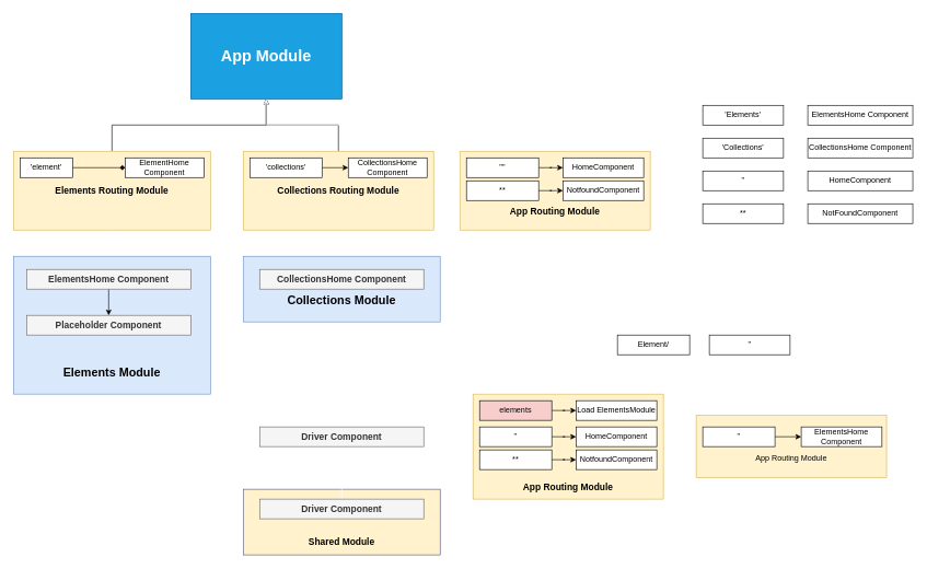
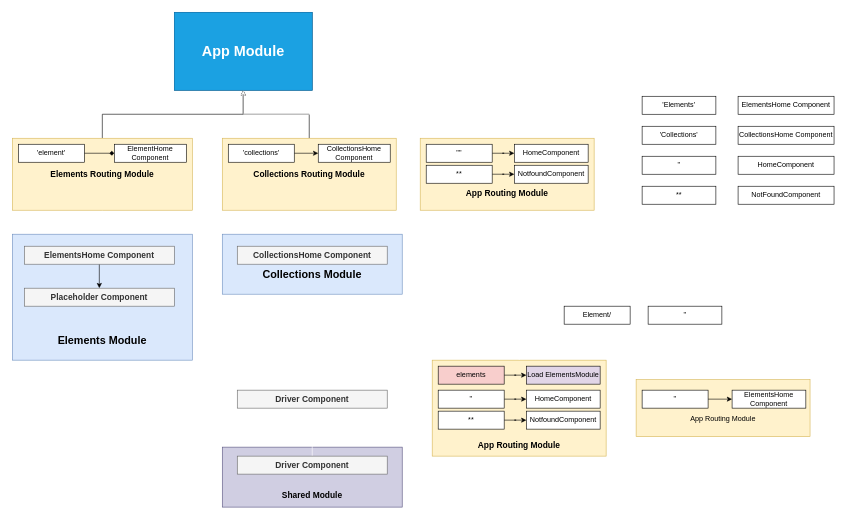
  <mxCell id="0" />
  <mxCell id="1" parent="0" />
  <mxCell id="2" style="edgeStyle=orthogonalEdgeStyle;rounded=0;orthogonalLoop=1;jettySize=auto;html=1;entryX=0.5;entryY=1;entryDx=0;entryDy=0;" parent="1" source="3" target="7" edge="1"><mxGeometry relative="1" as="geometry" /></mxCell>
  <mxCell id="3" value="&lt;h3&gt;&lt;font color=&quot;#000000&quot;&gt;Elements Routing Module&lt;/font&gt;&lt;/h3&gt;" style="rounded=0;whiteSpace=wrap;html=1;fillColor=#fff2cc;strokeColor=#d6b656;" parent="1" vertex="1"><mxGeometry x="20" y="230" width="300" height="120" as="geometry" /></mxCell>
  <mxCell id="4" style="edgeStyle=orthogonalEdgeStyle;rounded=0;orthogonalLoop=1;jettySize=auto;html=1;entryX=0.5;entryY=1;entryDx=0;entryDy=0;" parent="1" source="5" target="7" edge="1"><mxGeometry relative="1" as="geometry"><Array as="points"><mxPoint x="515" y="190" /><mxPoint x="405" y="190" /></Array></mxGeometry></mxCell>
  <mxCell id="5" value="&lt;h3&gt;&lt;font color=&quot;#000000&quot;&gt;Collections Routing Module&lt;/font&gt;&lt;/h3&gt;" style="rounded=0;whiteSpace=wrap;html=1;fillColor=#fff2cc;strokeColor=#d6b656;" parent="1" vertex="1"><mxGeometry x="370" y="230" width="290" height="120" as="geometry" /></mxCell>
  <mxCell id="6" value="" style="group;fillColor=#f5f5f5;strokeColor=#666666;fontColor=#333333;" parent="1" vertex="1" connectable="0"><mxGeometry x="290" y="20" width="230" height="130" as="geometry" /></mxCell>
  <mxCell id="7" value="&lt;h1&gt;App Module&lt;/h1&gt;" style="rounded=0;whiteSpace=wrap;html=1;fillColor=#1ba1e2;strokeColor=#006EAF;fontColor=#ffffff;" parent="6" vertex="1"><mxGeometry width="230" height="130" as="geometry" /></mxCell>
  <mxCell id="8" style="edgeStyle=orthogonalEdgeStyle;rounded=0;orthogonalLoop=1;jettySize=auto;html=1;strokeColor=#000000;endArrow=diamond;" parent="1" source="9" target="10" edge="1"><mxGeometry relative="1" as="geometry" /></mxCell>
- <mxCell id="9" value="&lt;font color=&quot;#000000&quot;&gt;'element'&lt;/font&gt;" style="rounded=0;whiteSpace=wrap;html=1;fillColor=#FFFFFF;strokeColor=#000000;" parent="1" vertex="1"><mxGeometry x="30" y="240" width="80" height="30" as="geometry" /></mxCell>
+ <mxCell id="9" value="&lt;font color=&quot;#000000&quot;&gt;'element'&lt;/font&gt;" style="rounded=0;whiteSpace=wrap;html=1;fillColor=#FFFFFF;strokeColor=#000000;" parent="1" vertex="1"><mxGeometry y="240" width="110" height="30" as="geometry" x="30" /></mxCell>
  <mxCell id="10" value="&lt;font color=&quot;#000000&quot;&gt;ElementHome&lt;br&gt;Component&lt;/font&gt;" style="rounded=0;whiteSpace=wrap;html=1;fillColor=#FFFFFF;strokeColor=#000000;" parent="1" vertex="1"><mxGeometry x="190" y="240" width="120" height="30" as="geometry" /></mxCell>
  <mxCell id="11" value="" style="edgeStyle=orthogonalEdgeStyle;rounded=0;orthogonalLoop=1;jettySize=auto;html=1;strokeColor=#000000;" parent="1" source="12" target="13" edge="1"><mxGeometry relative="1" as="geometry" /></mxCell>
  <mxCell id="12" value="&lt;font color=&quot;#000000&quot;&gt;'collections'&lt;/font&gt;" style="rounded=0;whiteSpace=wrap;html=1;fillColor=#FFFFFF;strokeColor=#000000;" parent="1" vertex="1"><mxGeometry x="380" y="240" width="110" height="30" as="geometry" /></mxCell>
  <mxCell id="13" value="&lt;font color=&quot;#000000&quot;&gt;CollectionsHome&lt;br&gt;Component&lt;/font&gt;" style="rounded=0;whiteSpace=wrap;html=1;fillColor=#FFFFFF;strokeColor=#000000;" parent="1" vertex="1"><mxGeometry x="530" y="240" width="120" height="30" as="geometry" /></mxCell>
  <mxCell id="14" value="" style="edgeStyle=orthogonalEdgeStyle;rounded=0;orthogonalLoop=1;jettySize=auto;html=1;strokeColor=#FFFFFF;" parent="1" source="16" target="3" edge="1"><mxGeometry relative="1" as="geometry" /></mxCell>
  <mxCell id="15" style="edgeStyle=orthogonalEdgeStyle;rounded=0;orthogonalLoop=1;jettySize=auto;html=1;entryX=0;entryY=0.5;entryDx=0;entryDy=0;strokeColor=#FFFFFF;" edge="1" parent="1" source="16" target="62"><mxGeometry relative="1" as="geometry" /></mxCell>
  <mxCell id="16" value="&lt;h2&gt;&lt;font color=&quot;#000000&quot;&gt;&lt;br&gt;&lt;/font&gt;&lt;/h2&gt;&lt;h2&gt;&lt;font color=&quot;#000000&quot;&gt;&lt;br&gt;&lt;/font&gt;&lt;/h2&gt;&lt;h2&gt;&lt;font color=&quot;#000000&quot;&gt;&lt;br&gt;&lt;/font&gt;&lt;/h2&gt;&lt;h2&gt;&lt;font color=&quot;#000000&quot;&gt;&lt;br&gt;&lt;/font&gt;&lt;/h2&gt;&lt;h2&gt;&lt;font color=&quot;#000000&quot;&gt;Elements Module&lt;/font&gt;&lt;/h2&gt;" style="rounded=0;whiteSpace=wrap;html=1;fillColor=#dae8fc;strokeColor=#6c8ebf;" parent="1" vertex="1"><mxGeometry x="20" y="390" width="300" height="210" as="geometry" /></mxCell>
  <mxCell id="17" value="" style="edgeStyle=orthogonalEdgeStyle;rounded=0;orthogonalLoop=1;jettySize=auto;html=1;strokeColor=#FFFFFF;entryX=0.524;entryY=1;entryDx=0;entryDy=0;entryPerimeter=0;" parent="1" source="18" target="5" edge="1"><mxGeometry relative="1" as="geometry" /></mxCell>
  <mxCell id="18" value="&lt;h2&gt;&lt;font color=&quot;#000000&quot;&gt;&lt;br&gt;&lt;/font&gt;&lt;/h2&gt;&lt;h2&gt;&lt;font color=&quot;#000000&quot;&gt;Collections Module&lt;/font&gt;&lt;/h2&gt;" style="rounded=0;whiteSpace=wrap;html=1;fillColor=#dae8fc;strokeColor=#6c8ebf;" parent="1" vertex="1"><mxGeometry x="370" y="390" width="300" height="100" as="geometry" /></mxCell>
  <mxCell id="19" value="" style="edgeStyle=orthogonalEdgeStyle;rounded=0;orthogonalLoop=1;jettySize=auto;html=1;strokeColor=#000000;" edge="1" parent="1" source="20" target="21"><mxGeometry relative="1" as="geometry" /></mxCell>
  <mxCell id="20" value="&lt;h3&gt;ElementsHome Component&lt;/h3&gt;" style="rounded=0;whiteSpace=wrap;html=1;fillColor=#f5f5f5;strokeColor=#666666;fontColor=#333333;" parent="1" vertex="1"><mxGeometry x="40" y="410" width="250" height="30" as="geometry" /></mxCell>
  <mxCell id="21" value="&lt;h3&gt;Placeholder Component&lt;/h3&gt;" style="rounded=0;whiteSpace=wrap;html=1;fillColor=#f5f5f5;strokeColor=#666666;fontColor=#333333;" vertex="1" parent="1"><mxGeometry x="40" y="480" width="250" height="30" as="geometry" /></mxCell>
  <mxCell id="22" value="&lt;h3&gt;CollectionsHome Component&lt;/h3&gt;" style="rounded=0;whiteSpace=wrap;html=1;fillColor=#f5f5f5;strokeColor=#666666;fontColor=#333333;" parent="1" vertex="1"><mxGeometry x="395" y="410" width="250" height="30" as="geometry" /></mxCell>
  <mxCell id="23" style="edgeStyle=orthogonalEdgeStyle;rounded=0;orthogonalLoop=1;jettySize=auto;html=1;entryX=0.5;entryY=1;entryDx=0;entryDy=0;strokeColor=#FFFFFF;" parent="1" source="24" target="7" edge="1"><mxGeometry relative="1" as="geometry"><Array as="points"><mxPoint x="845" y="190" /><mxPoint x="405" y="190" /></Array></mxGeometry></mxCell>
  <mxCell id="24" value="&lt;h3&gt;&lt;font color=&quot;#000000&quot;&gt;&lt;br&gt;&lt;/font&gt;&lt;/h3&gt;&lt;h3&gt;&lt;font color=&quot;#000000&quot;&gt;&lt;br&gt;&lt;/font&gt;&lt;/h3&gt;&lt;h3&gt;&lt;font color=&quot;#000000&quot;&gt;App Routing Module&lt;/font&gt;&lt;/h3&gt;" style="rounded=0;whiteSpace=wrap;html=1;fillColor=#fff2cc;strokeColor=#d6b656;" parent="1" vertex="1"><mxGeometry x="700" y="230" width="290" height="120" as="geometry" /></mxCell>
  <mxCell id="25" value="" style="edgeStyle=orthogonalEdgeStyle;rounded=0;orthogonalLoop=1;jettySize=auto;html=1;strokeColor=#000000;" parent="1" source="26" target="29" edge="1"><mxGeometry relative="1" as="geometry" /></mxCell>
  <mxCell id="26" value="&lt;font color=&quot;#000000&quot;&gt;&quot;&quot;&lt;/font&gt;" style="rounded=0;whiteSpace=wrap;html=1;fillColor=#FFFFFF;strokeColor=#000000;" parent="1" vertex="1"><mxGeometry x="710" y="240" width="110" height="30" as="geometry" /></mxCell>
  <mxCell id="27" value="" style="edgeStyle=orthogonalEdgeStyle;rounded=0;orthogonalLoop=1;jettySize=auto;html=1;strokeColor=#000000;" parent="1" source="28" target="30" edge="1"><mxGeometry relative="1" as="geometry" /></mxCell>
  <mxCell id="28" value="&lt;font color=&quot;#000000&quot;&gt;**&lt;/font&gt;" style="rounded=0;whiteSpace=wrap;html=1;fillColor=#FFFFFF;strokeColor=#000000;" parent="1" vertex="1"><mxGeometry x="710" y="275" width="110" height="30" as="geometry" /></mxCell>
  <mxCell id="29" value="&lt;font color=&quot;#000000&quot;&gt;HomeComponent&lt;/font&gt;" style="rounded=0;whiteSpace=wrap;html=1;fillColor=#FFFFFF;strokeColor=#000000;" parent="1" vertex="1"><mxGeometry x="857" y="240" width="123" height="30" as="geometry" /></mxCell>
  <mxCell id="30" value="&lt;font color=&quot;#000000&quot;&gt;NotfoundComponent&lt;/font&gt;" style="rounded=0;whiteSpace=wrap;html=1;fillColor=#FFFFFF;strokeColor=#000000;" parent="1" vertex="1"><mxGeometry x="857" y="275" width="123" height="30" as="geometry" /></mxCell>
  <mxCell id="31" value="" style="edgeStyle=orthogonalEdgeStyle;rounded=0;orthogonalLoop=1;jettySize=auto;html=1;strokeColor=#FFFFFF;" parent="1" source="32" target="39" edge="1"><mxGeometry relative="1" as="geometry" /></mxCell>
  <mxCell id="32" value="&lt;font color=&quot;#000000&quot;&gt;'Elements'&lt;/font&gt;" style="rounded=0;whiteSpace=wrap;html=1;fillColor=#FFFFFF;strokeColor=#000000;" parent="1" vertex="1"><mxGeometry x="1070" y="160" width="123" height="30" as="geometry" /></mxCell>
  <mxCell id="33" value="" style="edgeStyle=orthogonalEdgeStyle;rounded=0;orthogonalLoop=1;jettySize=auto;html=1;strokeColor=#FFFFFF;" parent="1" source="34" target="40" edge="1"><mxGeometry relative="1" as="geometry" /></mxCell>
  <mxCell id="34" value="&lt;font color=&quot;#000000&quot;&gt;'Collections'&lt;/font&gt;" style="rounded=0;whiteSpace=wrap;html=1;fillColor=#FFFFFF;strokeColor=#000000;" parent="1" vertex="1"><mxGeometry x="1070" y="210" width="123" height="30" as="geometry" /></mxCell>
  <mxCell id="35" value="" style="edgeStyle=orthogonalEdgeStyle;rounded=0;orthogonalLoop=1;jettySize=auto;html=1;strokeColor=#FFFFFF;" parent="1" source="36" target="41" edge="1"><mxGeometry relative="1" as="geometry" /></mxCell>
  <mxCell id="36" value="&lt;font color=&quot;#000000&quot;&gt;&quot;&lt;/font&gt;" style="rounded=0;whiteSpace=wrap;html=1;fillColor=#FFFFFF;strokeColor=#000000;" parent="1" vertex="1"><mxGeometry x="1070" width="123" height="30" as="geometry" y="260" /></mxCell>
  <mxCell id="37" value="" style="edgeStyle=orthogonalEdgeStyle;rounded=0;orthogonalLoop=1;jettySize=auto;html=1;strokeColor=#FFFFFF;" parent="1" source="38" target="42" edge="1"><mxGeometry relative="1" as="geometry" /></mxCell>
  <mxCell id="38" value="&lt;font color=&quot;#000000&quot;&gt;**&lt;/font&gt;" style="rounded=0;whiteSpace=wrap;html=1;fillColor=#FFFFFF;strokeColor=#000000;" parent="1" vertex="1"><mxGeometry x="1070" y="310" width="123" height="30" as="geometry" /></mxCell>
  <mxCell id="39" value="&lt;font color=&quot;#000000&quot;&gt;ElementsHome Component&lt;/font&gt;" style="rounded=0;whiteSpace=wrap;html=1;fillColor=#FFFFFF;strokeColor=#000000;" parent="1" vertex="1"><mxGeometry x="1230" y="160" width="160" height="30" as="geometry" /></mxCell>
  <mxCell id="40" value="&lt;span style=&quot;color: rgb(0 , 0 , 0)&quot;&gt;CollectionsHome Component&lt;/span&gt;" style="rounded=0;whiteSpace=wrap;html=1;fillColor=#FFFFFF;strokeColor=#000000;" parent="1" vertex="1"><mxGeometry x="1230" y="210" width="160" height="30" as="geometry" /></mxCell>
  <mxCell id="41" value="&lt;font color=&quot;#000000&quot;&gt;HomeComponent&lt;/font&gt;" style="rounded=0;whiteSpace=wrap;html=1;fillColor=#FFFFFF;strokeColor=#000000;" parent="1" vertex="1"><mxGeometry x="1230" width="160" height="30" as="geometry" y="260" /></mxCell>
  <mxCell id="42" value="&lt;font color=&quot;#000000&quot;&gt;NotFoundComponent&lt;/font&gt;" style="rounded=0;whiteSpace=wrap;html=1;fillColor=#FFFFFF;strokeColor=#000000;" parent="1" vertex="1"><mxGeometry x="1230" y="310" width="160" height="30" as="geometry" /></mxCell>
  <mxCell id="43" value="" style="endArrow=classic;html=1;strokeColor=#FFFFFF;" parent="1" edge="1"><mxGeometry width="50" height="50" relative="1" as="geometry"><mxPoint x="1040" y="160" as="sourcePoint" /><mxPoint x="1040" y="340" as="targetPoint" /></mxGeometry></mxCell>
  <mxCell id="44" value="" style="edgeStyle=orthogonalEdgeStyle;rounded=0;orthogonalLoop=1;jettySize=auto;html=1;strokeColor=#FFFFFF;entryX=0;entryY=0.5;entryDx=0;entryDy=0;" parent="1" source="45" target="55" edge="1"><mxGeometry relative="1" as="geometry" /></mxCell>
  <mxCell id="45" value="&lt;h3&gt;&lt;font color=&quot;#000000&quot;&gt;&lt;br&gt;&lt;/font&gt;&lt;/h3&gt;&lt;h3&gt;&lt;font color=&quot;#000000&quot;&gt;&lt;br&gt;&lt;/font&gt;&lt;/h3&gt;&lt;h3&gt;&lt;font color=&quot;#000000&quot;&gt;&lt;br&gt;&lt;/font&gt;&lt;/h3&gt;&lt;h3&gt;&lt;font color=&quot;#000000&quot;&gt;&lt;br&gt;&lt;/font&gt;&lt;/h3&gt;&lt;h3&gt;&lt;font color=&quot;#000000&quot;&gt;App Routing Module&lt;/font&gt;&lt;/h3&gt;" style="rounded=0;whiteSpace=wrap;html=1;fillColor=#fff2cc;strokeColor=#d6b656;" parent="1" vertex="1"><mxGeometry x="720" y="600" width="290" height="160" as="geometry" /></mxCell>
  <mxCell id="46" value="" style="edgeStyle=orthogonalEdgeStyle;rounded=0;orthogonalLoop=1;jettySize=auto;html=1;strokeColor=#000000;" parent="1" source="47" target="50" edge="1"><mxGeometry relative="1" as="geometry" /></mxCell>
  <mxCell id="47" value="&lt;font color=&quot;#000000&quot;&gt;&quot;&lt;/font&gt;" style="rounded=0;whiteSpace=wrap;html=1;fillColor=#FFFFFF;strokeColor=#000000;" parent="1" vertex="1"><mxGeometry x="730" y="650" width="110" height="30" as="geometry" /></mxCell>
  <mxCell id="48" value="" style="edgeStyle=orthogonalEdgeStyle;rounded=0;orthogonalLoop=1;jettySize=auto;html=1;strokeColor=#000000;" parent="1" source="49" target="51" edge="1"><mxGeometry relative="1" as="geometry" /></mxCell>
  <mxCell id="49" value="&lt;font color=&quot;#000000&quot;&gt;**&lt;/font&gt;" style="rounded=0;whiteSpace=wrap;html=1;fillColor=#FFFFFF;strokeColor=#000000;" parent="1" vertex="1"><mxGeometry x="730" y="685" width="110" height="30" as="geometry" /></mxCell>
  <mxCell id="50" value="&lt;font color=&quot;#000000&quot;&gt;HomeComponent&lt;/font&gt;" style="rounded=0;whiteSpace=wrap;html=1;fillColor=#FFFFFF;strokeColor=#000000;" parent="1" vertex="1"><mxGeometry x="877" y="650" width="123" height="30" as="geometry" /></mxCell>
  <mxCell id="51" value="&lt;font color=&quot;#000000&quot;&gt;NotfoundComponent&lt;/font&gt;" style="rounded=0;whiteSpace=wrap;html=1;fillColor=#FFFFFF;strokeColor=#000000;" parent="1" vertex="1"><mxGeometry x="877" y="685" width="123" height="30" as="geometry" /></mxCell>
  <mxCell id="52" value="" style="edgeStyle=orthogonalEdgeStyle;rounded=0;orthogonalLoop=1;jettySize=auto;html=1;strokeColor=#000000;" parent="1" source="53" target="54" edge="1"><mxGeometry relative="1" as="geometry" /></mxCell>
  <mxCell id="53" value="&lt;font color=&quot;#000000&quot;&gt;elements&lt;/font&gt;" style="rounded=0;whiteSpace=wrap;html=1;fillColor=#f8cecc;strokeColor=#000000;" parent="1" vertex="1"><mxGeometry x="730" y="610" width="110" height="30" as="geometry" /></mxCell>
- <mxCell id="54" value="&lt;font color=&quot;#000000&quot;&gt;Load ElementsModule&lt;/font&gt;" style="rounded=0;whiteSpace=wrap;html=1;fillColor=#FFFFFF;strokeColor=#000000;" parent="1" vertex="1"><mxGeometry x="877" y="610" width="123" height="30" as="geometry" /></mxCell>
+ <mxCell id="54" value="&lt;font color=&quot;#000000&quot;&gt;Load ElementsModule&lt;/font&gt;" style="rounded=0;whiteSpace=wrap;html=1;fillColor=#e1d5e7;strokeColor=#000000;" parent="1" vertex="1"><mxGeometry x="877" y="610" width="123" height="30" as="geometry" /></mxCell>
  <mxCell id="55" value="&lt;h3&gt;&lt;font color=&quot;#000000&quot;&gt;&lt;br&gt;&lt;/font&gt;&lt;font color=&quot;#000000&quot;&gt;&lt;br&gt;&lt;/font&gt;&lt;span style=&quot;color: rgb(0 , 0 , 0) ; font-size: 12px ; font-weight: normal&quot;&gt;App Routing Module&lt;/span&gt;&lt;/h3&gt;" style="rounded=0;whiteSpace=wrap;html=1;fillColor=#fff2cc;strokeColor=#d6b656;" parent="1" vertex="1"><mxGeometry x="1060" y="632.5" width="290" height="95" as="geometry" /></mxCell>
  <mxCell id="56" value="" style="edgeStyle=orthogonalEdgeStyle;rounded=0;orthogonalLoop=1;jettySize=auto;html=1;strokeColor=#000000;" parent="1" source="57" target="58" edge="1"><mxGeometry relative="1" as="geometry" /></mxCell>
  <mxCell id="57" value="&lt;font color=&quot;#000000&quot;&gt;&quot;&lt;/font&gt;" style="rounded=0;whiteSpace=wrap;html=1;fillColor=#FFFFFF;strokeColor=#000000;" parent="1" vertex="1"><mxGeometry x="1070" y="650" width="110" height="30" as="geometry" /></mxCell>
  <mxCell id="58" value="&lt;font color=&quot;#000000&quot;&gt;ElementsHome Component&lt;/font&gt;" style="rounded=0;whiteSpace=wrap;html=1;fillColor=#FFFFFF;strokeColor=#000000;" parent="1" vertex="1"><mxGeometry x="1220" y="650" width="123" height="30" as="geometry" /></mxCell>
  <mxCell id="59" value="" style="edgeStyle=orthogonalEdgeStyle;rounded=0;orthogonalLoop=1;jettySize=auto;html=1;strokeColor=#FFFFFF;entryX=0.5;entryY=0;entryDx=0;entryDy=0;" parent="1" source="60" target="45" edge="1"><mxGeometry relative="1" as="geometry" /></mxCell>
  <mxCell id="60" value="&lt;font color=&quot;#000000&quot;&gt;Element/&lt;/font&gt;" style="rounded=0;whiteSpace=wrap;html=1;fillColor=#FFFFFF;strokeColor=#000000;" parent="1" vertex="1"><mxGeometry x="940" y="510" width="110" height="30" as="geometry" /></mxCell>
  <mxCell id="61" value="&lt;font color=&quot;#000000&quot;&gt;&quot;&lt;/font&gt;" style="rounded=0;whiteSpace=wrap;html=1;fillColor=#FFFFFF;strokeColor=#000000;" parent="1" vertex="1"><mxGeometry x="1080" y="510" width="123" height="30" as="geometry" /></mxCell>
- <mxCell id="62" value="&lt;h3&gt;&lt;font color=&quot;#000000&quot;&gt;&lt;br&gt;&lt;/font&gt;&lt;/h3&gt;&lt;h3&gt;&lt;font color=&quot;#000000&quot;&gt;&lt;br&gt;&lt;/font&gt;&lt;/h3&gt;&lt;h3&gt;&lt;font color=&quot;#000000&quot;&gt;Shared Module&lt;/font&gt;&lt;/h3&gt;" style="rounded=0;whiteSpace=wrap;html=1;fillColor=#fff2cc;strokeColor=#56517e;" vertex="1" parent="1"><mxGeometry x="370" y="745" width="300" height="100" as="geometry" /></mxCell>
+ <mxCell id="62" value="&lt;h3&gt;&lt;font color=&quot;#000000&quot;&gt;&lt;br&gt;&lt;/font&gt;&lt;/h3&gt;&lt;h3&gt;&lt;font color=&quot;#000000&quot;&gt;&lt;br&gt;&lt;/font&gt;&lt;/h3&gt;&lt;h3&gt;&lt;font color=&quot;#000000&quot;&gt;Shared Module&lt;/font&gt;&lt;/h3&gt;" style="rounded=0;whiteSpace=wrap;html=1;fillColor=#d0cee2;strokeColor=#56517e;" vertex="1" parent="1"><mxGeometry x="370" y="745" width="300" height="100" as="geometry" /></mxCell>
  <mxCell id="63" value="" style="edgeStyle=orthogonalEdgeStyle;rounded=0;orthogonalLoop=1;jettySize=auto;html=1;strokeColor=#FFFFFF;" edge="1" parent="1" source="64" target="65"><mxGeometry relative="1" as="geometry" /></mxCell>
  <mxCell id="64" value="&lt;h3&gt;Driver Component&lt;/h3&gt;" style="rounded=0;whiteSpace=wrap;html=1;fillColor=#f5f5f5;strokeColor=#666666;fontColor=#333333;" vertex="1" parent="1"><mxGeometry x="395" y="760" width="250" height="30" as="geometry" /></mxCell>
  <mxCell id="65" value="&lt;h3&gt;Driver Component&lt;/h3&gt;" style="rounded=0;whiteSpace=wrap;html=1;fillColor=#f5f5f5;strokeColor=#666666;fontColor=#333333;" vertex="1" parent="1"><mxGeometry x="395" y="650" width="250" height="30" as="geometry" /></mxCell>
